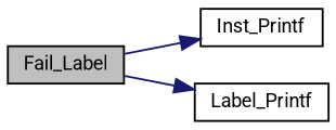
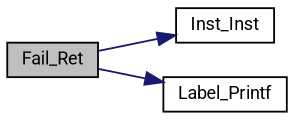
  digraph {
    fontname=Roboto
    rankdir=LR
    node [color=black fillcolor=white fontname=Roboto fontsize=10 shape=record style=filled]
    edge [color=midnightblue fontname=Roboto fontsize=10 labelfontname=Helvetica labelfontsize=10 style=solid]
-   n1 [fillcolor=grey75 fontcolor=black height=0.2 label=Fail_Label width=0.4]
-   n2 [height=0.2 label=Inst_Printf width=0.4]
+   n1 [fillcolor=grey75 fontcolor=black height=0.2 label=Fail_Ret width=0.4]
+   n2 [height=0.2 label=Inst_Inst width=0.4]
    n3 [height=0.2 label=Label_Printf width=0.4]
    n1 -> n2
    n1 -> n3
  }
